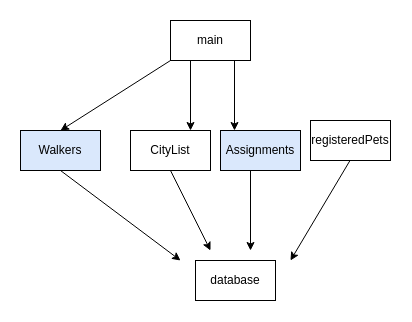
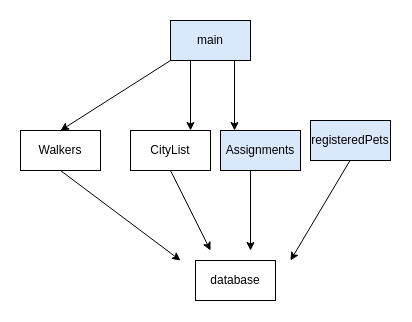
  <mxCell id="0" />
  <mxCell id="1" parent="0" />
- <mxCell id="2" value="main" style="whiteSpace=wrap;html=1;" vertex="1" parent="1"><mxGeometry x="170" y="20" width="80" height="40" as="geometry" /></mxCell>
+ <mxCell id="2" value="main" style="whiteSpace=wrap;html=1;fillColor=#dae8fc;" vertex="1" parent="1"><mxGeometry x="170" y="20" width="80" height="40" as="geometry" /></mxCell>
  <mxCell id="3" value="" style="endArrow=classic;html=1;fontSize=19;fontColor=#124A18;exitX=0;exitY=1;exitDx=0;exitDy=0;" edge="1" parent="1" source="2"><mxGeometry relative="1" as="geometry"><mxPoint x="130" y="150" as="sourcePoint" /><mxPoint x="60" y="130" as="targetPoint" /></mxGeometry></mxCell>
  <mxCell id="4" value="" style="endArrow=classic;html=1;fontSize=19;fontColor=#124A18;exitX=0;exitY=1;exitDx=0;exitDy=0;" edge="1" parent="1"><mxGeometry relative="1" as="geometry"><mxPoint x="190" y="60" as="sourcePoint" /><mxPoint x="190" y="130" as="targetPoint" /></mxGeometry></mxCell>
  <mxCell id="5" value="" style="endArrow=classic;html=1;fontSize=19;fontColor=#124A18;exitX=0;exitY=1;exitDx=0;exitDy=0;" edge="1" parent="1"><mxGeometry relative="1" as="geometry"><mxPoint x="234" y="60" as="sourcePoint" /><mxPoint x="234" y="130" as="targetPoint" /></mxGeometry></mxCell>
- <mxCell id="6" value="registeredPets" style="whiteSpace=wrap;html=1;" vertex="1" parent="1"><mxGeometry x="310" y="120" width="80" height="40" as="geometry" /></mxCell>
+ <mxCell id="6" value="registeredPets" style="whiteSpace=wrap;html=1;fillColor=#dae8fc;" vertex="1" parent="1"><mxGeometry x="310" y="120" width="80" height="40" as="geometry" /></mxCell>
  <mxCell id="7" value="Assignments" style="whiteSpace=wrap;html=1;fillColor=#dae8fc;" vertex="1" parent="1"><mxGeometry x="220" y="130" width="80" height="40" as="geometry" /></mxCell>
  <mxCell id="8" value="CityList" style="whiteSpace=wrap;html=1;" vertex="1" parent="1"><mxGeometry x="130" y="130" width="80" height="40" as="geometry" /></mxCell>
- <mxCell id="9" value="Walkers" style="whiteSpace=wrap;html=1;fillColor=#dae8fc;" vertex="1" parent="1"><mxGeometry x="20" y="130" width="80" height="40" as="geometry" /></mxCell>
+ <mxCell id="9" value="Walkers" style="whiteSpace=wrap;html=1;" vertex="1" parent="1"><mxGeometry x="20" y="130" width="80" height="40" as="geometry" /></mxCell>
  <mxCell id="10" value="" style="endArrow=classic;html=1;fontSize=19;fontColor=#124A18;exitX=0.5;exitY=1;exitDx=0;exitDy=0;" edge="1" parent="1" source="9"><mxGeometry relative="1" as="geometry"><mxPoint x="50" y="220" as="sourcePoint" /><mxPoint x="180" y="260" as="targetPoint" /></mxGeometry></mxCell>
  <mxCell id="11" value="" style="endArrow=classic;html=1;fontSize=19;fontColor=#124A18;exitX=0.5;exitY=1;exitDx=0;exitDy=0;" edge="1" parent="1"><mxGeometry relative="1" as="geometry"><mxPoint x="170" y="170" as="sourcePoint" /><mxPoint x="210" y="250" as="targetPoint" /></mxGeometry></mxCell>
  <mxCell id="12" value="" style="endArrow=classic;html=1;fontSize=19;fontColor=#124A18;exitX=0.5;exitY=1;exitDx=0;exitDy=0;" edge="1" parent="1"><mxGeometry relative="1" as="geometry"><mxPoint x="250" y="170" as="sourcePoint" /><mxPoint x="250" y="250" as="targetPoint" /></mxGeometry></mxCell>
  <mxCell id="13" value="" style="endArrow=classic;html=1;fontSize=19;fontColor=#124A18;exitX=0.5;exitY=1;exitDx=0;exitDy=0;" edge="1" parent="1"><mxGeometry relative="1" as="geometry"><mxPoint x="349.5" y="160" as="sourcePoint" /><mxPoint x="290" y="260" as="targetPoint" /></mxGeometry></mxCell>
  <mxCell id="14" value="database" style="whiteSpace=wrap;html=1;" vertex="1" parent="1"><mxGeometry x="195" y="260" width="80" height="40" as="geometry" /></mxCell>
